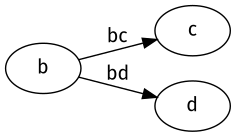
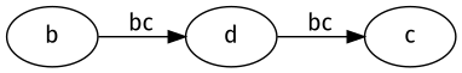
  digraph {
    fontname="Fira Sans"
    rankdir=LR
    node [fontname="Fira Sans"]
    edge [fontname="Fira Sans"]
    b
    c
    d
-   b -> c [label=bc]
-   b -> d [label=bd]
+   d -> c [label=bc]
+   b -> d [label=bc]
  }
